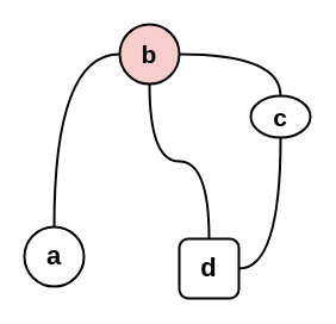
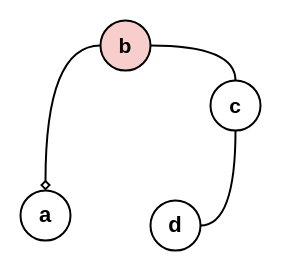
  <mxCell id="0" />
  <mxCell id="1" parent="0" />
- <mxCell id="2" style="edgeStyle=orthogonalEdgeStyle;rounded=0;orthogonalLoop=1;jettySize=auto;html=1;exitX=0;exitY=0.5;exitDx=0;exitDy=0;entryX=0.5;entryY=0;entryDx=0;entryDy=0;strokeWidth=2;endArrow=none;endFill=0;curved=1;" parent="1" source="5" target="6" edge="1"><mxGeometry relative="1" as="geometry" /></mxCell>
+ <mxCell id="2" style="edgeStyle=orthogonalEdgeStyle;rounded=0;orthogonalLoop=1;jettySize=auto;html=1;exitX=0;exitY=0.5;exitDx=0;exitDy=0;entryX=0.5;entryY=0;entryDx=0;entryDy=0;strokeWidth=2;endArrow=diamond;endFill=0;curved=1;" parent="1" source="5" target="6" edge="1"><mxGeometry relative="1" as="geometry" /></mxCell>
  <mxCell id="3" style="edgeStyle=orthogonalEdgeStyle;rounded=0;orthogonalLoop=1;jettySize=auto;html=1;exitX=1;exitY=0.5;exitDx=0;exitDy=0;entryX=0.5;entryY=0;entryDx=0;entryDy=0;curved=1;strokeWidth=2;endArrow=none;endFill=0;" parent="1" source="5" target="9" edge="1"><mxGeometry relative="1" as="geometry" /></mxCell>
- <mxCell id="4" style="edgeStyle=orthogonalEdgeStyle;rounded=0;orthogonalLoop=1;jettySize=auto;html=1;exitX=0.5;exitY=1;exitDx=0;exitDy=0;strokeWidth=2;endArrow=none;endFill=0;curved=1;" parent="1" source="5" target="7" edge="1"><mxGeometry relative="1" as="geometry" /></mxCell>
  <mxCell id="5" value="&lt;font size=&quot;1&quot; style=&quot;&quot;&gt;&lt;b style=&quot;font-size: 21px;&quot;&gt;b&lt;/b&gt;&lt;/font&gt;" style="ellipse;whiteSpace=wrap;html=1;aspect=fixed;strokeWidth=2;fillColor=#f8cecc;" parent="1" vertex="1"><mxGeometry x="100" y="20" width="50" height="50" as="geometry" /></mxCell>
  <mxCell id="6" value="&lt;b style=&quot;font-size: 22px;&quot;&gt;a&lt;/b&gt;" style="ellipse;whiteSpace=wrap;html=1;aspect=fixed;strokeWidth=2;" parent="1" vertex="1"><mxGeometry x="20" y="190" width="50" height="50" as="geometry" /></mxCell>
- <mxCell id="7" value="&lt;font size=&quot;1&quot; style=&quot;&quot;&gt;&lt;b style=&quot;font-size: 22px;&quot;&gt;d&lt;/b&gt;&lt;/font&gt;" style="whiteSpace=wrap;html=1;aspect=fixed;strokeWidth=2;rounded=1;" parent="1" vertex="1"><mxGeometry x="150" y="200" width="50" height="50" as="geometry" /></mxCell>
+ <mxCell id="7" value="&lt;font size=&quot;1&quot; style=&quot;&quot;&gt;&lt;b style=&quot;font-size: 22px;&quot;&gt;d&lt;/b&gt;&lt;/font&gt;" style="ellipse;whiteSpace=wrap;html=1;aspect=fixed;strokeWidth=2;" parent="1" vertex="1"><mxGeometry x="150" y="200" width="50" height="50" as="geometry" /></mxCell>
  <mxCell id="8" style="edgeStyle=orthogonalEdgeStyle;rounded=0;orthogonalLoop=1;jettySize=auto;html=1;exitX=0.5;exitY=1;exitDx=0;exitDy=0;entryX=1;entryY=0.5;entryDx=0;entryDy=0;curved=1;strokeWidth=2;endArrow=none;endFill=0;" parent="1" source="9" target="7" edge="1"><mxGeometry relative="1" as="geometry" /></mxCell>
- <mxCell id="9" value="&lt;font size=&quot;1&quot; style=&quot;&quot;&gt;&lt;b style=&quot;font-size: 21px;&quot;&gt;c&lt;/b&gt;&lt;/font&gt;" style="ellipse;whiteSpace=wrap;html=1;aspect=fixed;strokeWidth=2;" parent="1" vertex="1"><mxGeometry x="210" y="80" width="50" height="35" as="geometry" /></mxCell>
+ <mxCell id="9" value="&lt;font size=&quot;1&quot; style=&quot;&quot;&gt;&lt;b style=&quot;font-size: 21px;&quot;&gt;c&lt;/b&gt;&lt;/font&gt;" style="ellipse;whiteSpace=wrap;html=1;aspect=fixed;strokeWidth=2;" parent="1" vertex="1"><mxGeometry x="210" y="80" width="50" height="50" as="geometry" /></mxCell>
